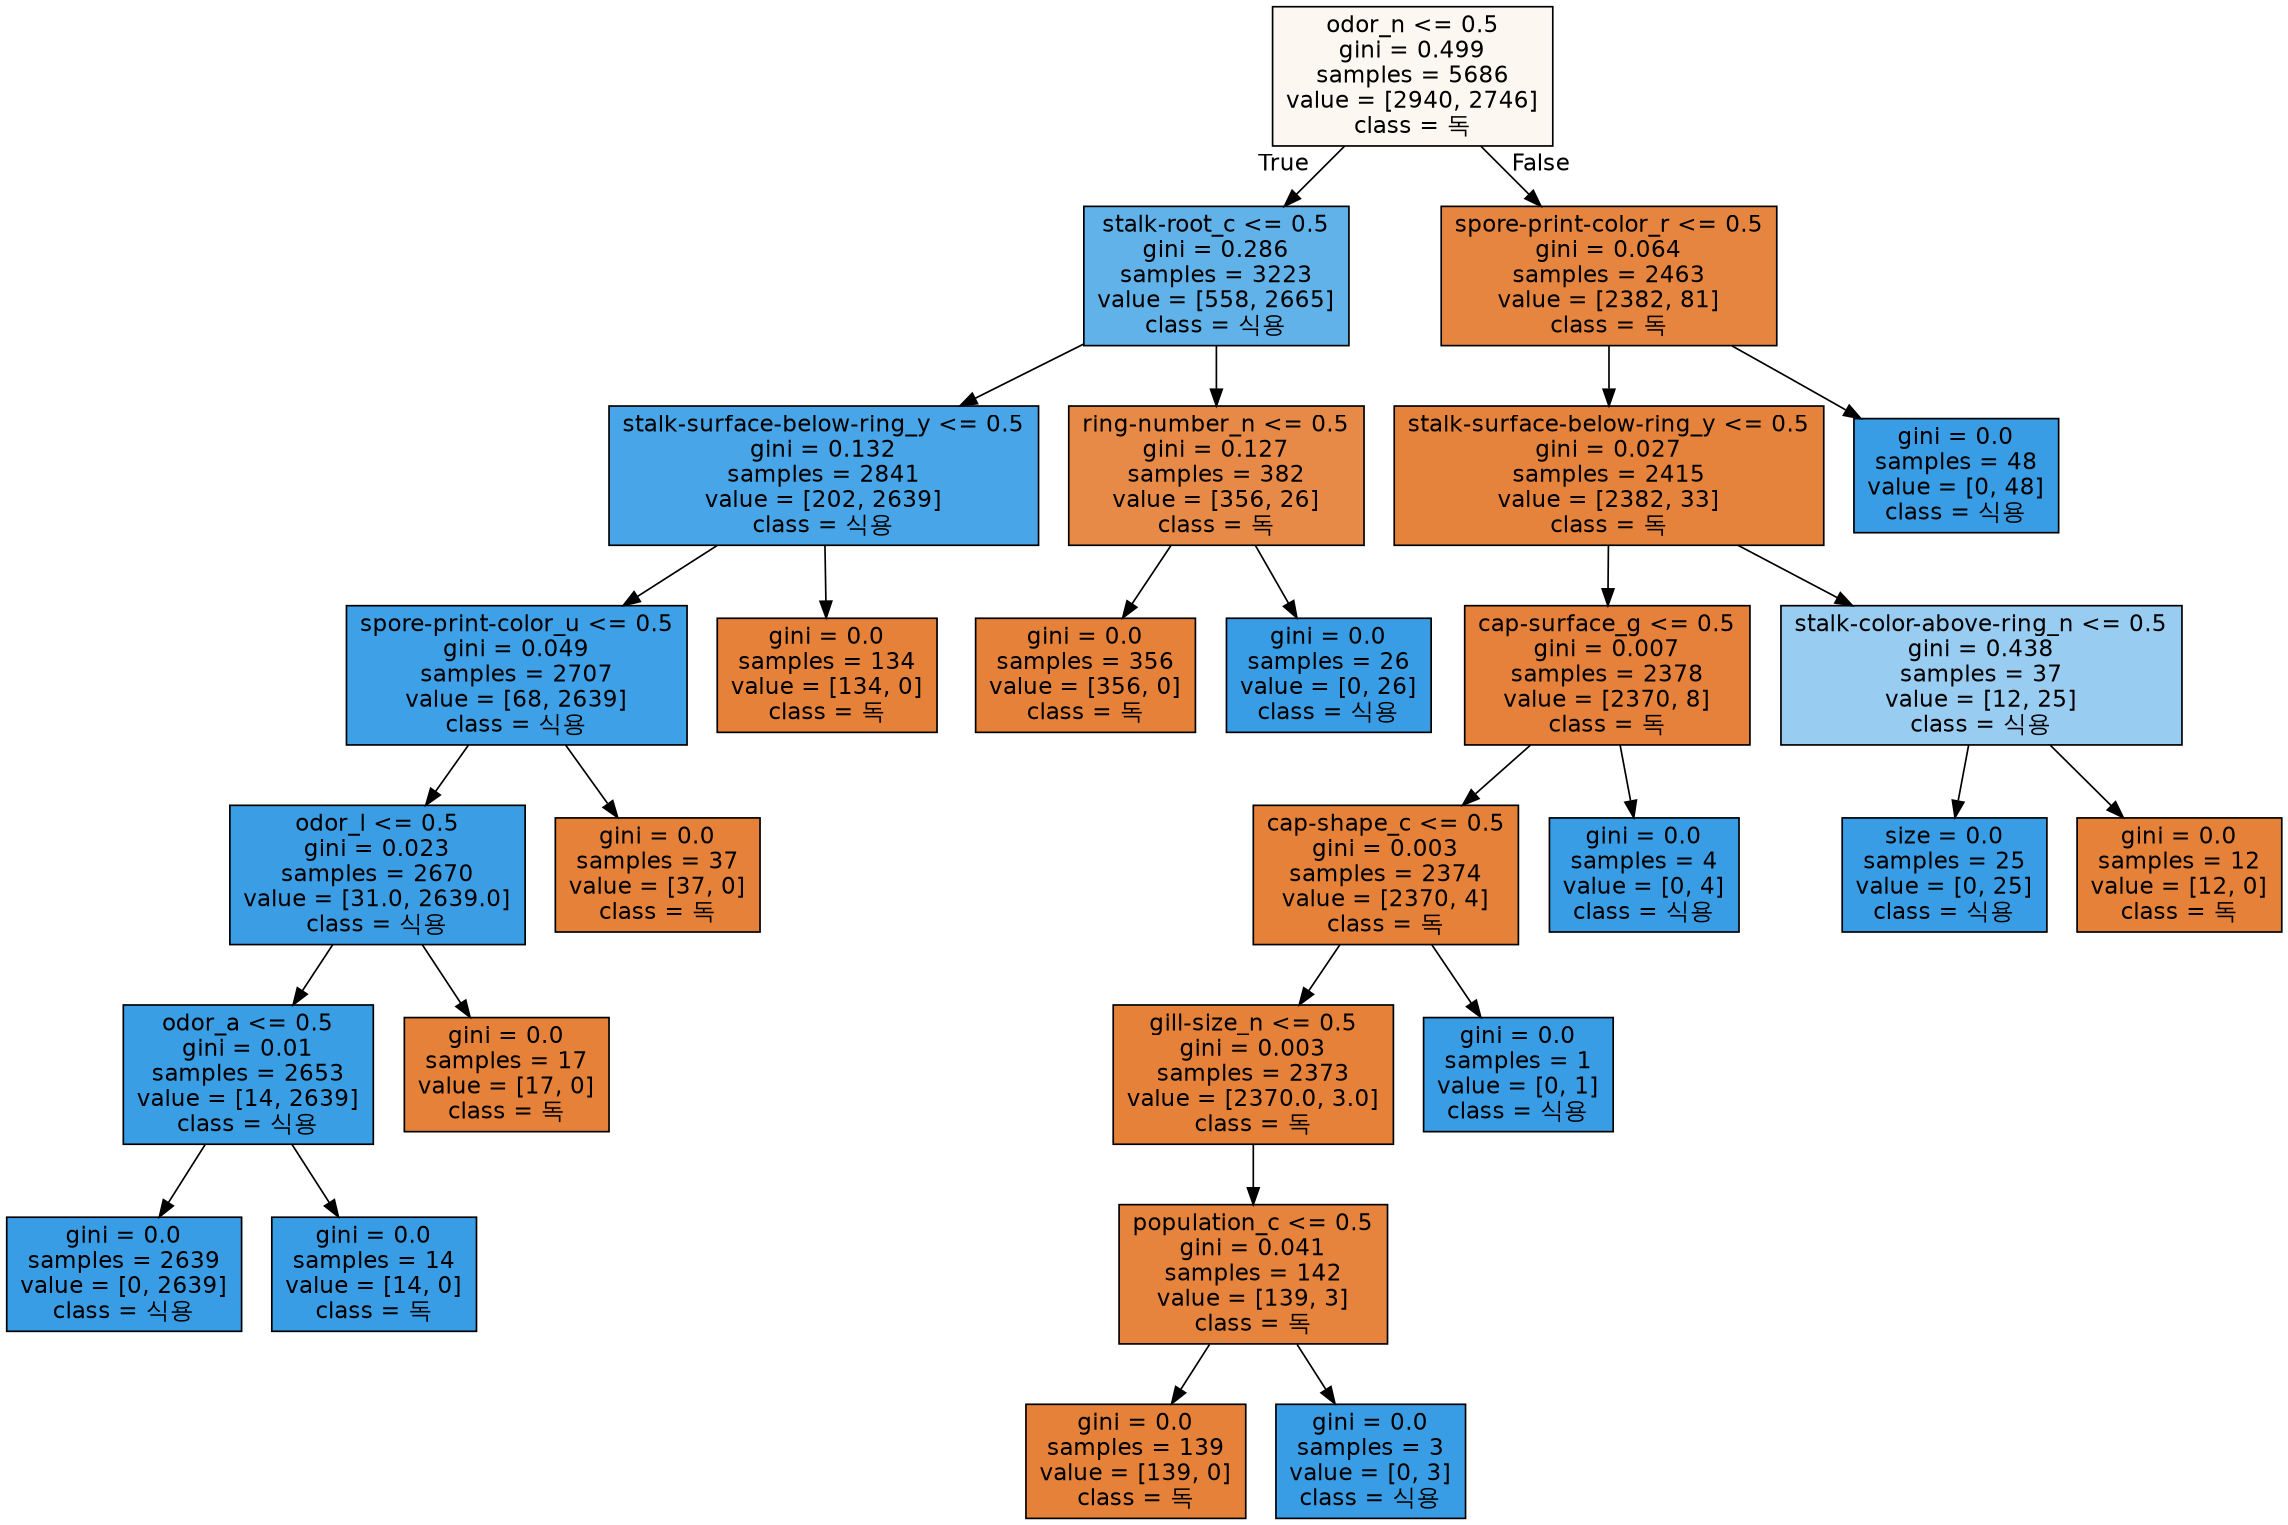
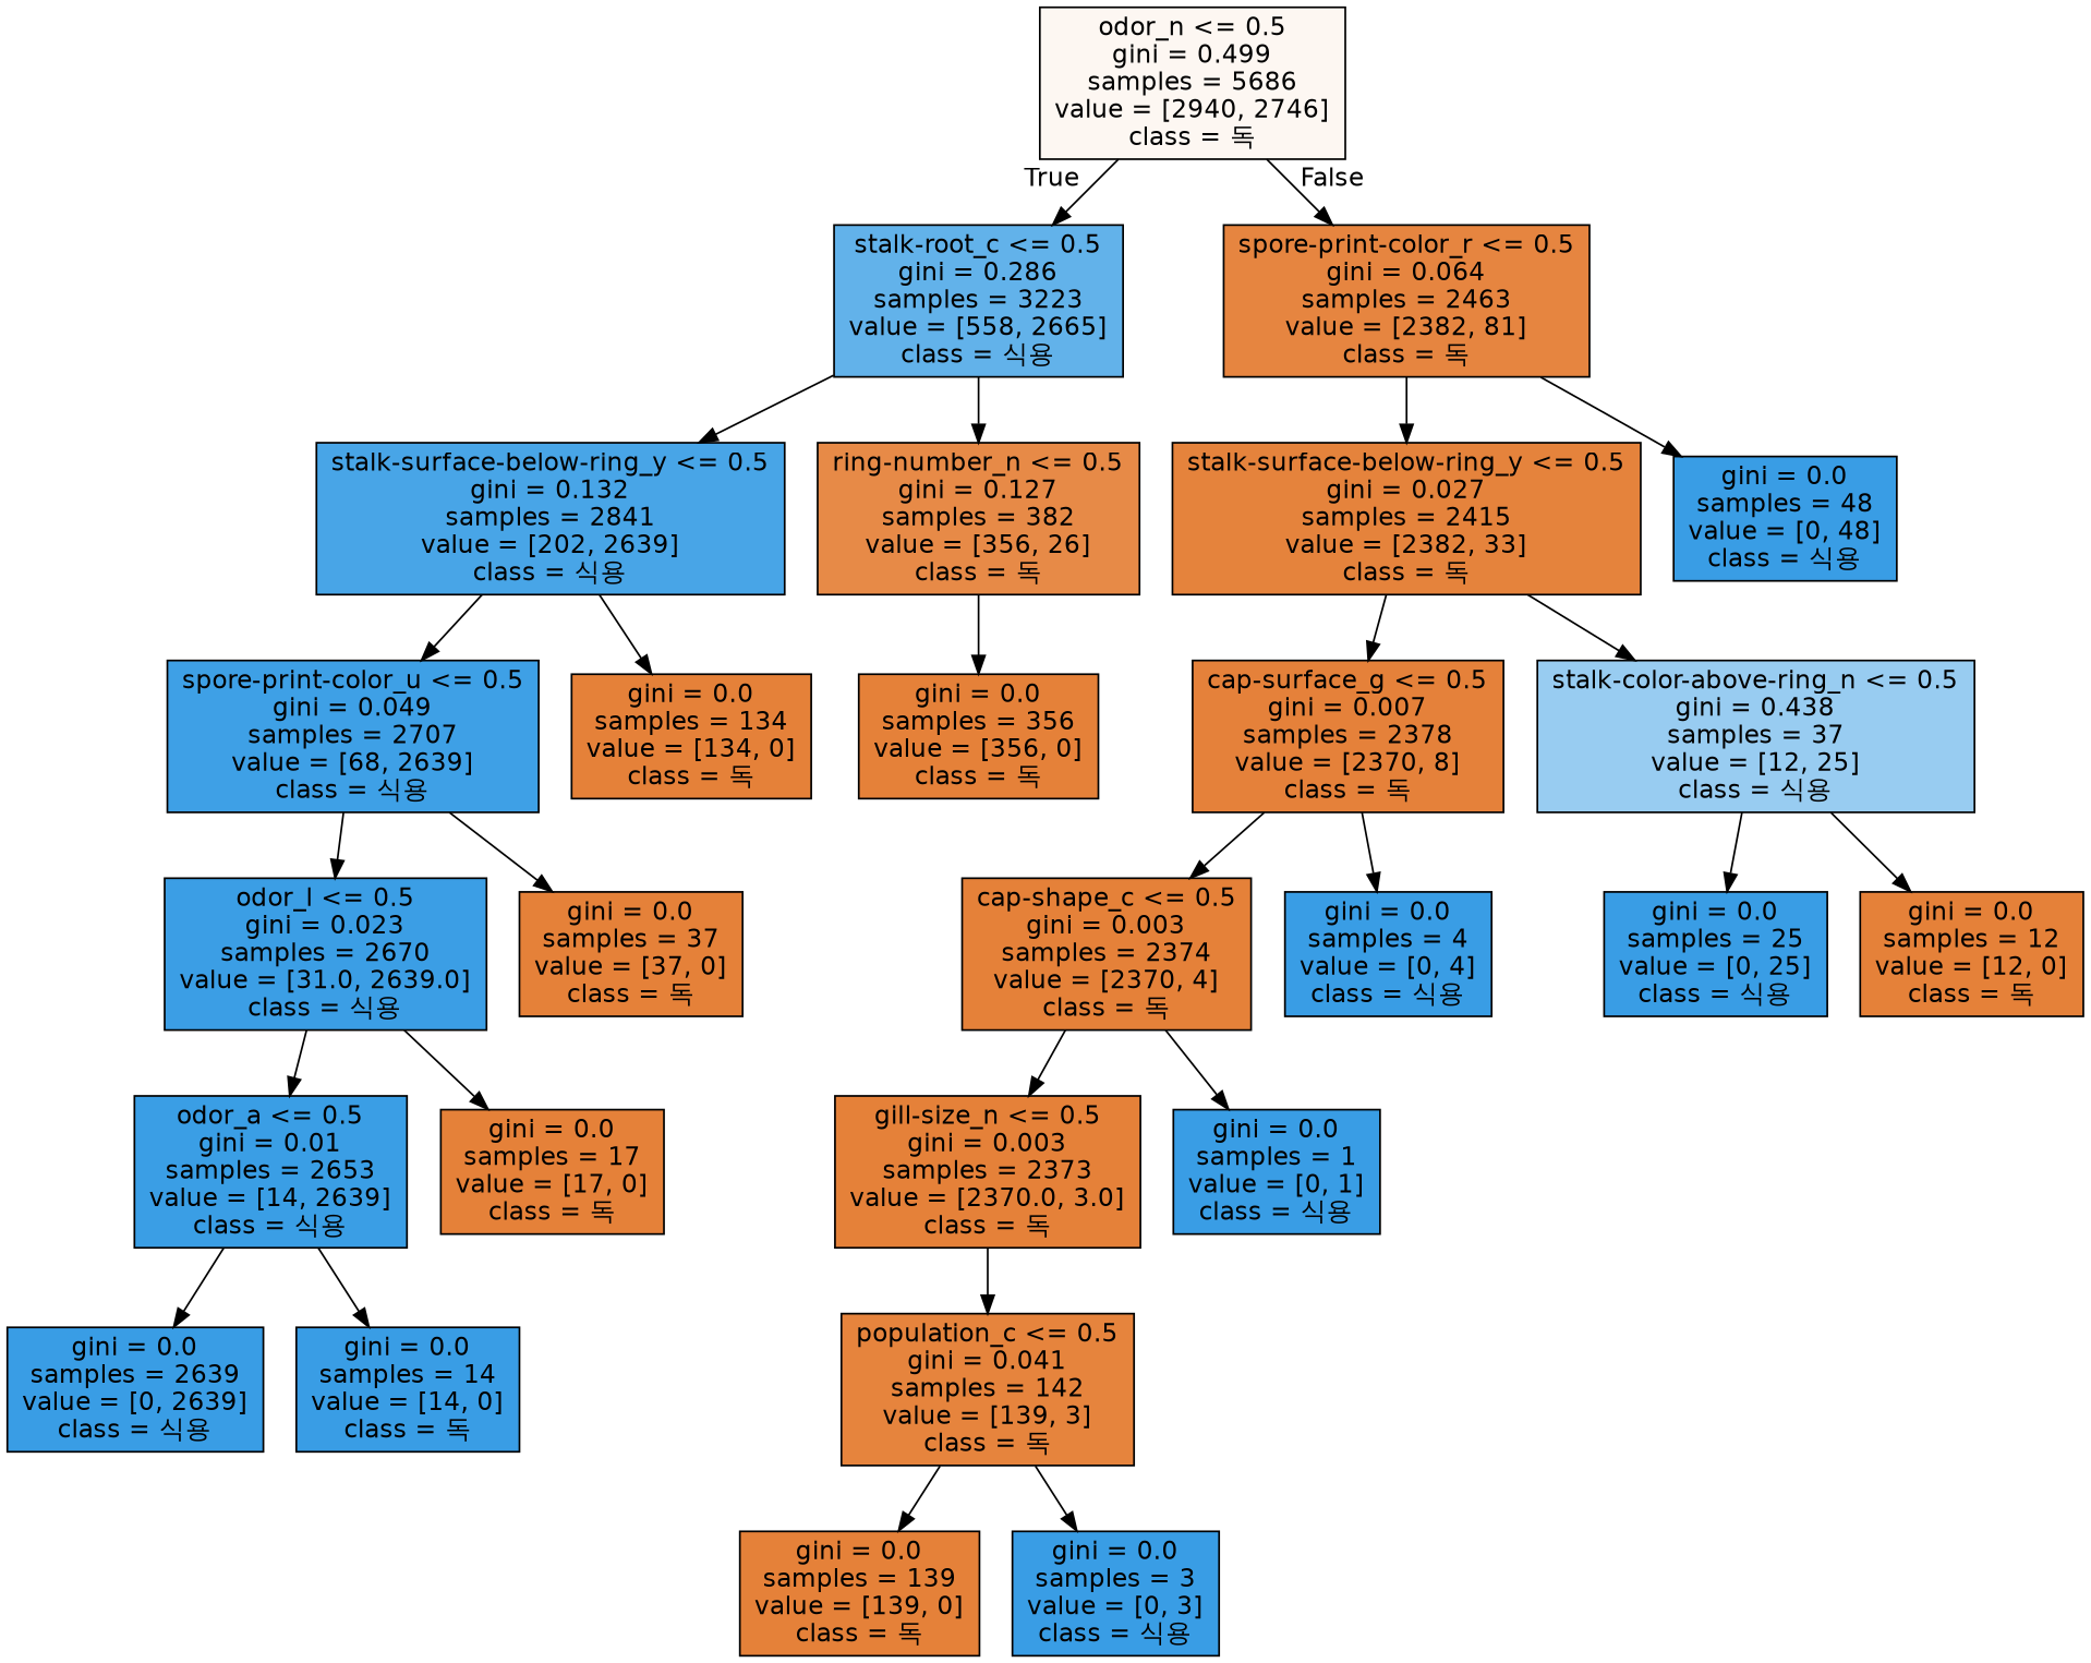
  digraph {
    node [color=black fillcolor="#399de5" fontname=helvetica shape=box style=filled]
    edge [fontname=helvetica]
    n1 [fillcolor="#fdf7f2" label="odor_n <= 0.5\ngini = 0.499\nsamples = 5686\nvalue = [2940, 2746]\nclass = 독"]
    n2 [fillcolor="#62b2ea" label="stalk-root_c <= 0.5\ngini = 0.286\nsamples = 3223\nvalue = [558, 2665]\nclass = 식용"]
    n3 [fillcolor="#e68540" label="spore-print-color_r <= 0.5\ngini = 0.064\nsamples = 2463\nvalue = [2382, 81]\nclass = 독"]
    n4 [fillcolor="#48a5e7" label="stalk-surface-below-ring_y <= 0.5\ngini = 0.132\nsamples = 2841\nvalue = [202, 2639]\nclass = 식용"]
    n5 [fillcolor="#e78a47" label="ring-number_n <= 0.5\ngini = 0.127\nsamples = 382\nvalue = [356, 26]\nclass = 독"]
    n6 [fillcolor="#e5833c" label="stalk-surface-below-ring_y <= 0.5\ngini = 0.027\nsamples = 2415\nvalue = [2382, 33]\nclass = 독"]
    n7 [label="gini = 0.0\nsamples = 48\nvalue = [0, 48]\nclass = 식용"]
    n8 [fillcolor="#3ea0e6" label="spore-print-color_u <= 0.5\ngini = 0.049\nsamples = 2707\nvalue = [68, 2639]\nclass = 식용"]
    n9 [fillcolor="#e58139" label="gini = 0.0\nsamples = 134\nvalue = [134, 0]\nclass = 독"]
    n10 [fillcolor="#e58139" label="gini = 0.0\nsamples = 356\nvalue = [356, 0]\nclass = 독"]
-   n11 [label="gini = 0.0\nsamples = 26\nvalue = [0, 26]\nclass = 식용"]
    n12 [fillcolor="#3b9ee5" label="odor_l <= 0.5\ngini = 0.023\nsamples = 2670\nvalue = [31.0, 2639.0]\nclass = 식용"]
    n13 [fillcolor="#e58139" label="gini = 0.0\nsamples = 37\nvalue = [37, 0]\nclass = 독"]
    n14 [fillcolor="#3a9ee5" label="odor_a <= 0.5\ngini = 0.01\nsamples = 2653\nvalue = [14, 2639]\nclass = 식용"]
    n15 [fillcolor="#e58139" label="gini = 0.0\nsamples = 17\nvalue = [17, 0]\nclass = 독"]
    n16 [label="gini = 0.0\nsamples = 2639\nvalue = [0, 2639]\nclass = 식용"]
    n17 [label="gini = 0.0\nsamples = 14\nvalue = [14, 0]\nclass = 독"]
    n18 [fillcolor="#e5813a" label="cap-surface_g <= 0.5\ngini = 0.007\nsamples = 2378\nvalue = [2370, 8]\nclass = 독"]
    n19 [fillcolor="#98ccf1" label="stalk-color-above-ring_n <= 0.5\ngini = 0.438\nsamples = 37\nvalue = [12, 25]\nclass = 식용"]
    n20 [fillcolor="#e58139" label="cap-shape_c <= 0.5\ngini = 0.003\nsamples = 2374\nvalue = [2370, 4]\nclass = 독"]
    n21 [label="gini = 0.0\nsamples = 4\nvalue = [0, 4]\nclass = 식용"]
-   n22 [label="size = 0.0\nsamples = 25\nvalue = [0, 25]\nclass = 식용"]
+   n22 [label="gini = 0.0\nsamples = 25\nvalue = [0, 25]\nclass = 식용"]
    n23 [fillcolor="#e58139" label="gini = 0.0\nsamples = 12\nvalue = [12, 0]\nclass = 독"]
    n24 [fillcolor="#e58139" label="gill-size_n <= 0.5\ngini = 0.003\nsamples = 2373\nvalue = [2370.0, 3.0]\nclass = 독"]
    n25 [label="gini = 0.0\nsamples = 1\nvalue = [0, 1]\nclass = 식용"]
    n26 [fillcolor="#e6843d" label="population_c <= 0.5\ngini = 0.041\nsamples = 142\nvalue = [139, 3]\nclass = 독"]
    n27 [fillcolor="#e58139" label="gini = 0.0\nsamples = 139\nvalue = [139, 0]\nclass = 독"]
    n28 [label="gini = 0.0\nsamples = 3\nvalue = [0, 3]\nclass = 식용"]
    n1 -> n2 [headlabel=True labelangle=45 labeldistance=2.5]
    n1 -> n3 [headlabel=False labelangle=-45 labeldistance=2.5]
    n2 -> n4
    n2 -> n5
    n3 -> n6
    n3 -> n7
    n4 -> n8
    n4 -> n9
    n5 -> n10
-   n5 -> n11
    n6 -> n18
    n6 -> n19
    n8 -> n12
    n8 -> n13
    n12 -> n14
    n12 -> n15
    n14 -> n16
    n14 -> n17
    n18 -> n20
    n18 -> n21
    n19 -> n22
    n19 -> n23
    n20 -> n24
    n20 -> n25
    n24 -> n26
    n26 -> n27
    n26 -> n28
  }
